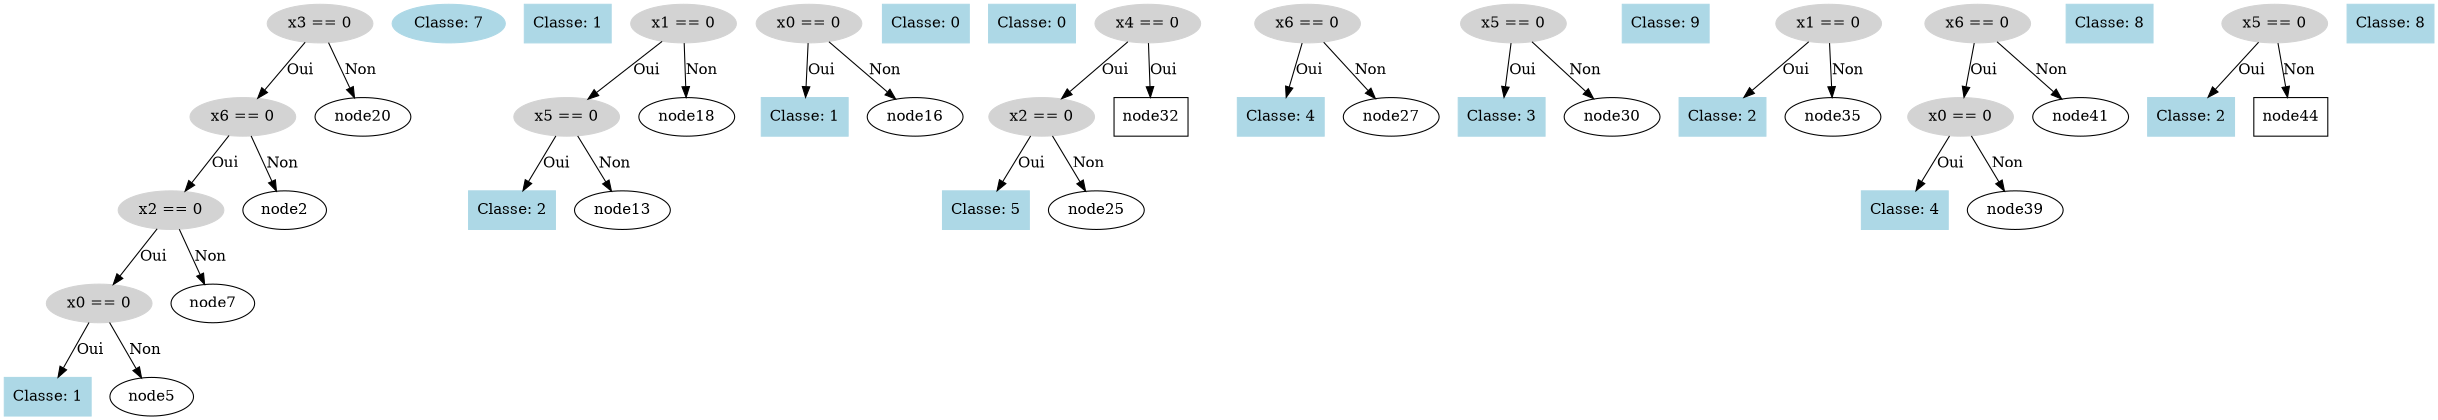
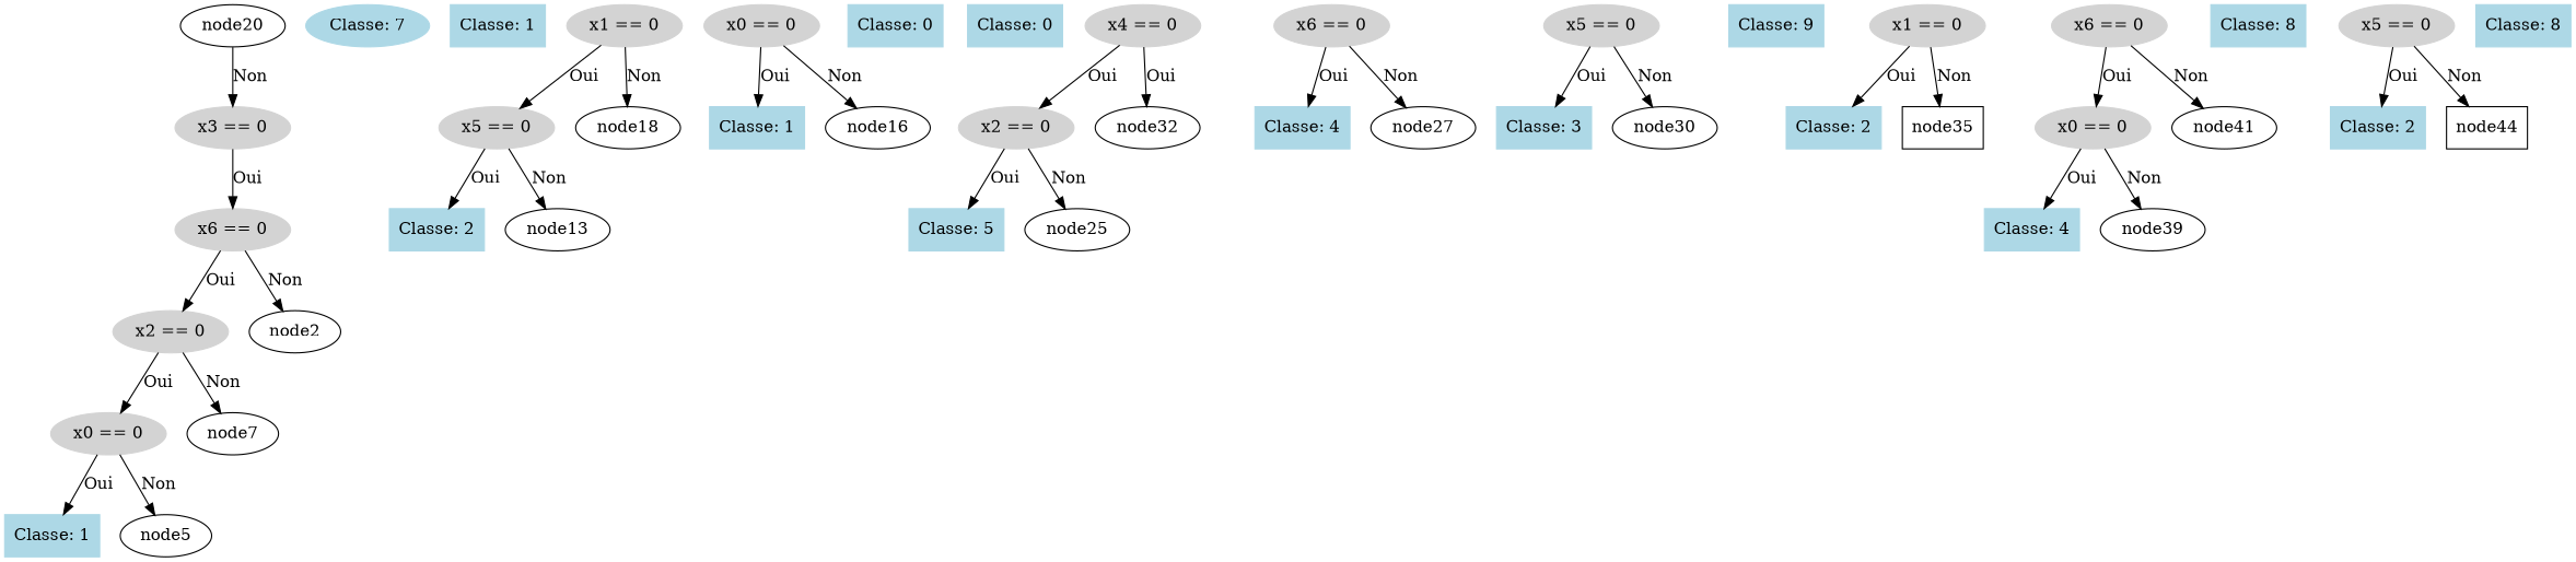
  digraph {
    node [color=lightblue shape=ellipse style=filled]
    n1 [color=lightgray label="x3 == 0"]
    n2 [color=lightgray label="x6 == 0"]
    node20 [color="" shape="" style=""]
    n4 [color=lightgray label="x2 == 0"]
    n5 [label=node2 color="" shape="" style=""]
    n6 [color=lightgray label="x0 == 0"]
    node7 [color="" shape="" style=""]
    n8 [label="Classe: 1" shape=box]
    node5 [color="" shape="" style=""]
    n10 [label="Classe: 7"]
    n11 [label="Classe: 1" shape=box]
    n12 [color=lightgray label="x1 == 0"]
    n13 [color=lightgray label="x5 == 0"]
    node18 [color="" shape="" style=""]
    n15 [label="Classe: 2" shape=box]
    node13 [color="" shape="" style=""]
    n17 [color=lightgray label="x0 == 0"]
    n18 [label="Classe: 1" shape=box]
    node16 [color="" shape="" style=""]
    n20 [label="Classe: 0" shape=box]
    n21 [label="Classe: 0" shape=box]
    n22 [color=lightgray label="x4 == 0"]
    n23 [color=lightgray label="x2 == 0"]
-   node32 [shape=box color="" style=""]
+   node32 [color="" shape="" style=""]
    n25 [label="Classe: 5" shape=box]
    n26 [label=node25 color="" shape="" style=""]
    n27 [color=lightgray label="x6 == 0"]
    n28 [label="Classe: 4" shape=box]
    node27 [color="" shape="" style=""]
    n30 [color=lightgray label="x5 == 0"]
    n31 [label="Classe: 3" shape=box]
    node30 [color="" shape="" style=""]
    n33 [label="Classe: 9" shape=box]
    n34 [color=lightgray label="x1 == 0"]
    n35 [label="Classe: 2" shape=box]
-   node35 [color="" shape="" style=""]
+   node35 [shape=box color="" style=""]
    n37 [color=lightgray label="x6 == 0"]
    n38 [color=lightgray label="x0 == 0"]
    node41 [color="" shape="" style=""]
    n40 [label="Classe: 4" shape=box]
    node39 [color="" shape="" style=""]
    n42 [label="Classe: 8" shape=box]
    n43 [color=lightgray label="x5 == 0"]
    n44 [label="Classe: 2" shape=box]
    node44 [shape=box color="" style=""]
    n46 [label="Classe: 8" shape=box]
    n1 -> n2 [label=Oui]
-   n1 -> node20 [label=Non]
+   node20 -> n1 [label=Non]
    n2 -> n4 [label=Oui]
    n2 -> n5 [label=Non]
    n4 -> n6 [label=Oui]
    n4 -> node7 [label=Non]
    n6 -> n8 [label=Oui]
    n6 -> node5 [label=Non]
    n12 -> n13 [label=Oui]
    n12 -> node18 [label=Non]
    n13 -> n15 [label=Oui]
    n13 -> node13 [label=Non]
    n17 -> n18 [label=Oui]
    n17 -> node16 [label=Non]
    n22 -> n23 [label=Oui]
    n22 -> node32 [label=Oui]
    n23 -> n25 [label=Oui]
    n23 -> n26 [label=Non]
    n27 -> n28 [label=Oui]
    n27 -> node27 [label=Non]
    n30 -> n31 [label=Oui]
    n30 -> node30 [label=Non]
    n34 -> n35 [label=Oui]
    n34 -> node35 [label=Non]
    n37 -> n38 [label=Oui]
    n37 -> node41 [label=Non]
    n38 -> n40 [label=Oui]
    n38 -> node39 [label=Non]
    n43 -> n44 [label=Oui]
    n43 -> node44 [label=Non]
  }
